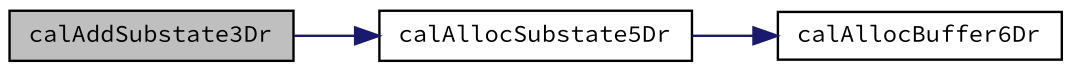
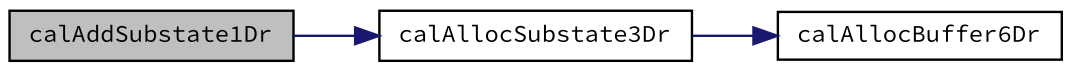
  digraph {
    fontname="Source Code Pro"
    rankdir=LR
    node [color=black fillcolor=white fontname="Source Code Pro" fontsize=10 shape=record style=filled]
    edge [color=midnightblue fontname="Source Code Pro" fontsize=10 labelfontname=Helvetica labelfontsize=10 style=solid]
-   n1 [fillcolor=grey75 fontcolor=black height=0.2 label=calAddSubstate3Dr width=0.4]
-   n2 [height=0.2 label=calAllocSubstate5Dr width=0.4]
+   n1 [fillcolor=grey75 fontcolor=black height=0.2 label=calAddSubstate1Dr width=0.4]
+   n2 [height=0.2 label=calAllocSubstate3Dr width=0.4]
    n3 [height=0.2 label=calAllocBuffer6Dr width=0.4]
    n1 -> n2
    n2 -> n3
  }
